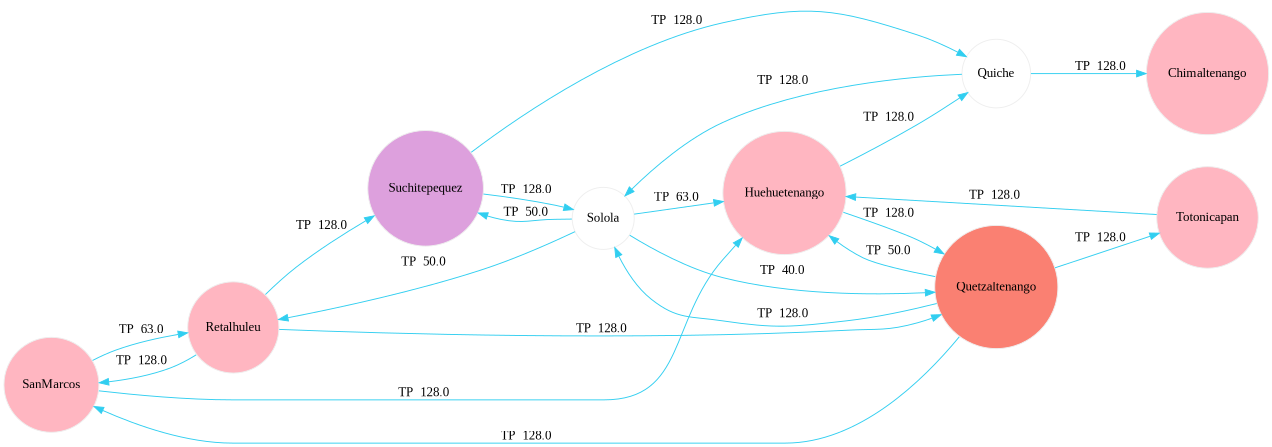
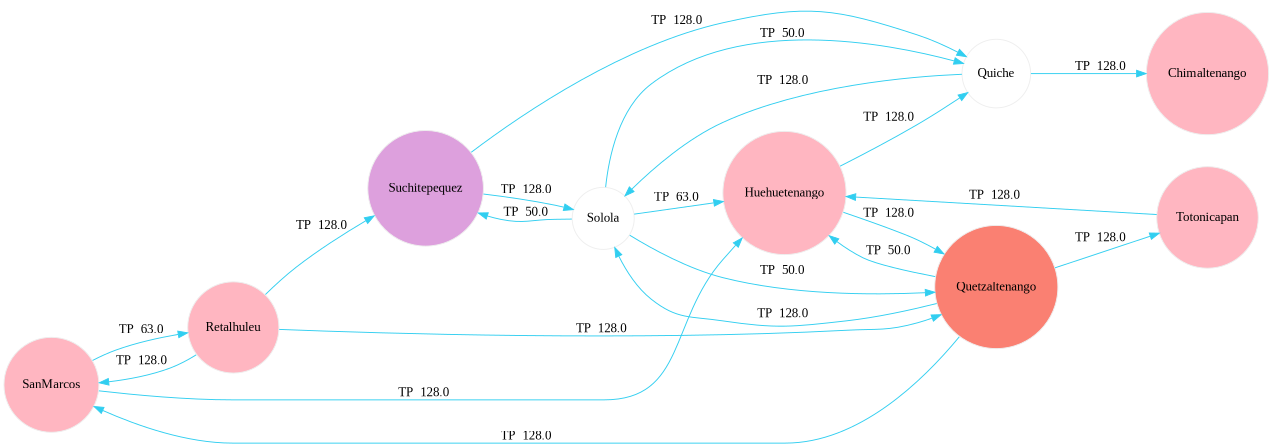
  digraph {
    fontname="Liberation Serif"
    rankdir=LR
    node [color="#EEEEEE" fillcolor=lightpink fontname="Liberation Serif" shape=circle style=filled]
    edge [color="#31CEF0" fontname="Liberation Serif"]
    SanMarcos
    Retalhuleu
    Huehuetenango
    Quetzaltenango [fillcolor=salmon]
    Solola [fillcolor=white]
    Totonicapan
    Suchitepequez [fillcolor=plum]
    Quiche [fillcolor=white]
    Chimaltenango
    SanMarcos -> Retalhuleu [label="TP  63.0 "]
    SanMarcos -> Huehuetenango [label="TP  128.0 "]
    Retalhuleu -> SanMarcos [label="TP  128.0 "]
    Retalhuleu -> Quetzaltenango [label="TP  128.0 "]
    Retalhuleu -> Suchitepequez [label="TP  128.0 "]
    Huehuetenango -> Quetzaltenango [label="TP  128.0 "]
    Huehuetenango -> Quiche [label="TP  128.0 "]
    Quetzaltenango -> SanMarcos [label="TP  128.0 "]
    Quetzaltenango -> Huehuetenango [label="TP  50.0 "]
    Quetzaltenango -> Solola [label="TP  128.0 "]
    Quetzaltenango -> Totonicapan [label="TP  128.0 "]
    Solola -> Huehuetenango [label="TP  63.0 "]
-   Solola -> Quetzaltenango [label="TP  40.0 "]
+   Solola -> Quetzaltenango [label="TP  50.0 "]
    Solola -> Suchitepequez [label="TP  50.0 "]
-   Solola -> Retalhuleu [label="TP  50.0 "]
+   Solola -> Quiche [label="TP  50.0 "]
    Totonicapan -> Huehuetenango [label="TP  128.0 "]
    Suchitepequez -> Solola [label="TP  128.0 "]
    Suchitepequez -> Quiche [label="TP  128.0 "]
    Quiche -> Solola [label="TP  128.0 "]
    Quiche -> Chimaltenango [label="TP  128.0 "]
  }
